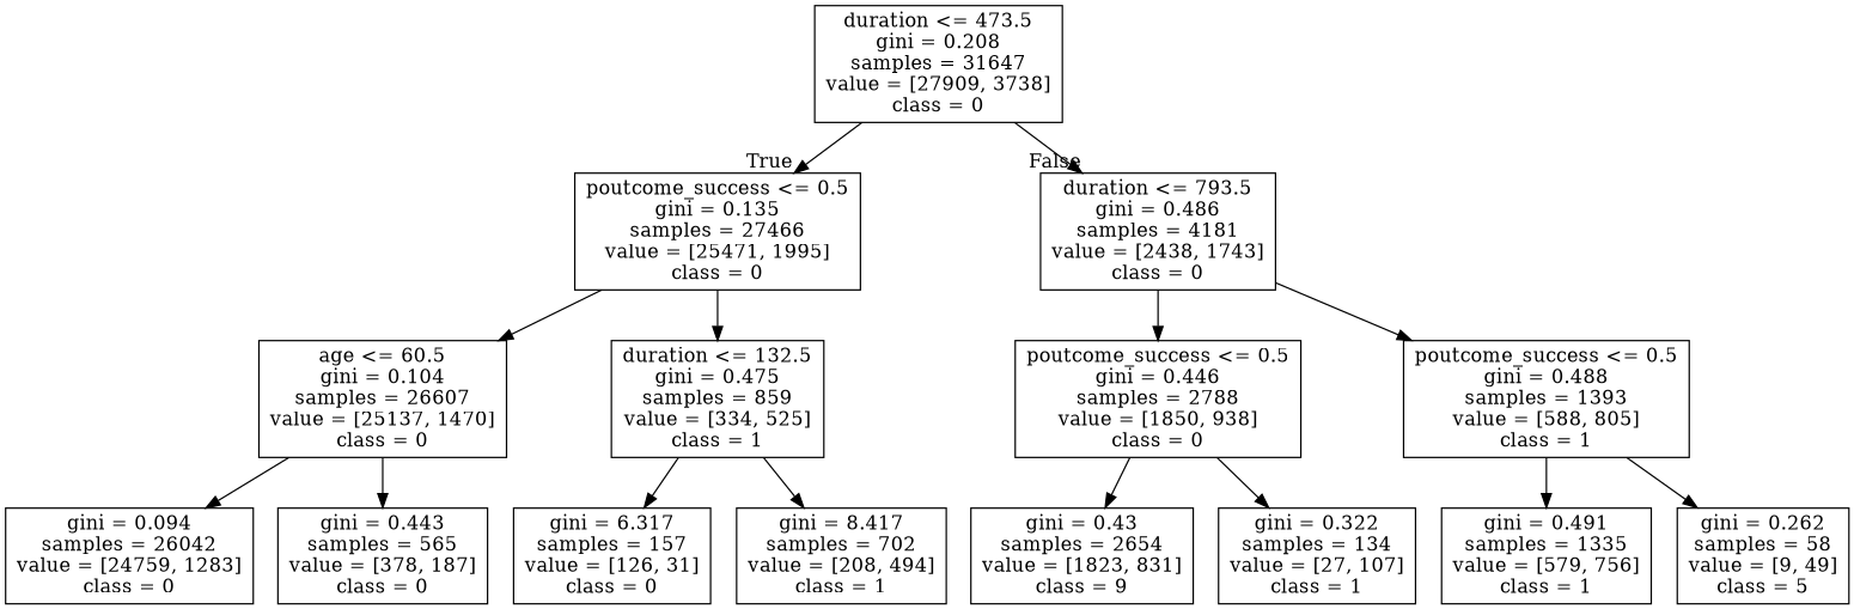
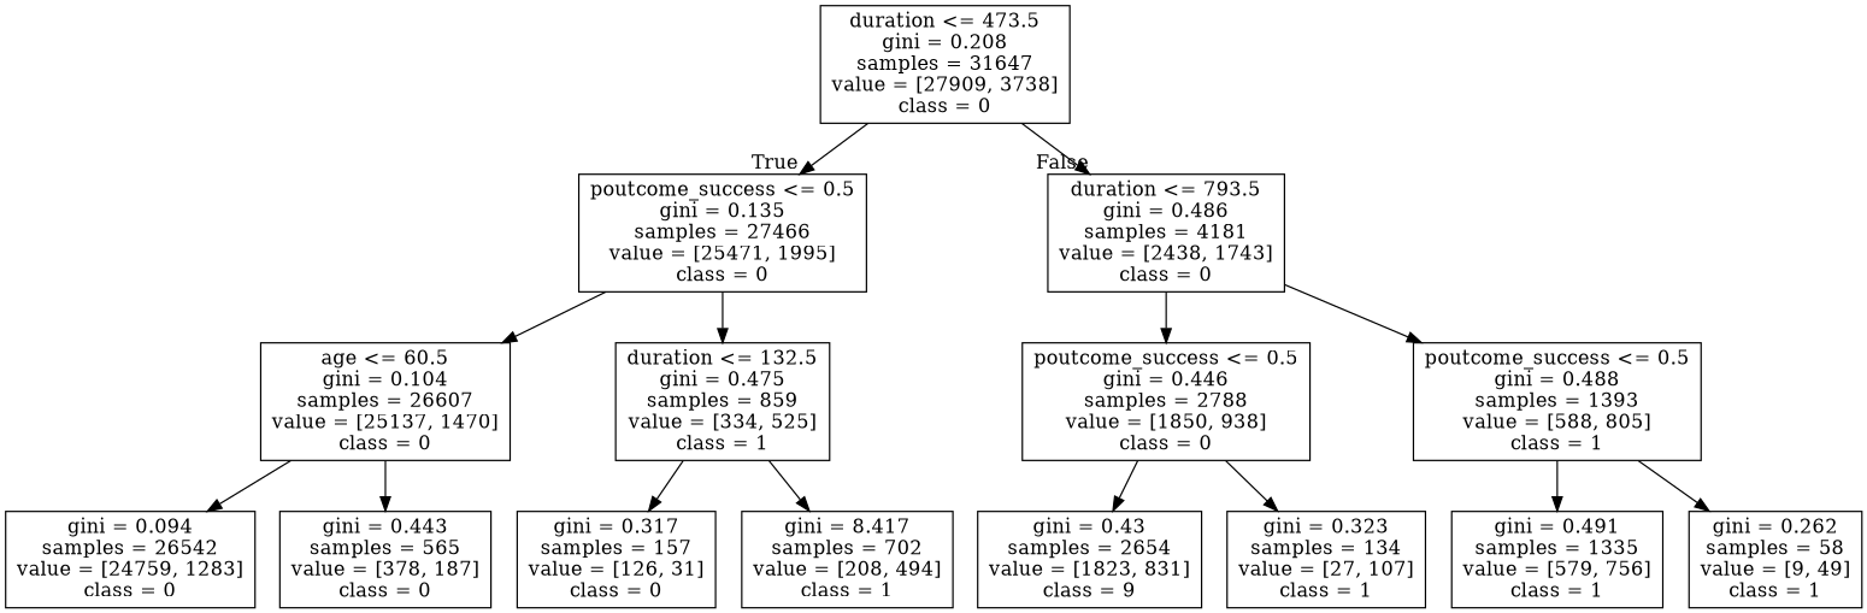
  digraph {
    node [shape=box]
    n1 [label="duration <= 473.5\ngini = 0.208\nsamples = 31647\nvalue = [27909, 3738]\nclass = 0"]
    n2 [label="poutcome_success <= 0.5\ngini = 0.135\nsamples = 27466\nvalue = [25471, 1995]\nclass = 0"]
    n3 [label="duration <= 793.5\ngini = 0.486\nsamples = 4181\nvalue = [2438, 1743]\nclass = 0"]
    n4 [label="age <= 60.5\ngini = 0.104\nsamples = 26607\nvalue = [25137, 1470]\nclass = 0"]
    n5 [label="duration <= 132.5\ngini = 0.475\nsamples = 859\nvalue = [334, 525]\nclass = 1"]
    n6 [label="poutcome_success <= 0.5\ngini = 0.446\nsamples = 2788\nvalue = [1850, 938]\nclass = 0"]
    n7 [label="poutcome_success <= 0.5\ngini = 0.488\nsamples = 1393\nvalue = [588, 805]\nclass = 1"]
-   n8 [label="gini = 0.094\nsamples = 26042\nvalue = [24759, 1283]\nclass = 0"]
+   n8 [label="gini = 0.094\nsamples = 26542\nvalue = [24759, 1283]\nclass = 0"]
    n9 [label="gini = 0.443\nsamples = 565\nvalue = [378, 187]\nclass = 0"]
-   n10 [label="gini = 6.317\nsamples = 157\nvalue = [126, 31]\nclass = 0"]
+   n10 [label="gini = 0.317\nsamples = 157\nvalue = [126, 31]\nclass = 0"]
    n11 [label="gini = 8.417\nsamples = 702\nvalue = [208, 494]\nclass = 1"]
    n12 [label="gini = 0.43\nsamples = 2654\nvalue = [1823, 831]\nclass = 9"]
-   n13 [label="gini = 0.322\nsamples = 134\nvalue = [27, 107]\nclass = 1"]
+   n13 [label="gini = 0.323\nsamples = 134\nvalue = [27, 107]\nclass = 1"]
    n14 [label="gini = 0.491\nsamples = 1335\nvalue = [579, 756]\nclass = 1"]
-   n15 [label="gini = 0.262\nsamples = 58\nvalue = [9, 49]\nclass = 5"]
+   n15 [label="gini = 0.262\nsamples = 58\nvalue = [9, 49]\nclass = 1"]
    n1 -> n2 [headlabel=True labelangle=45 labeldistance=2.5]
    n1 -> n3 [headlabel=False labelangle=-45 labeldistance=2.5]
    n2 -> n4
    n2 -> n5
    n3 -> n6
    n3 -> n7
    n4 -> n8
    n4 -> n9
    n5 -> n10
    n5 -> n11
    n6 -> n12
    n6 -> n13
    n7 -> n14
    n7 -> n15
  }
